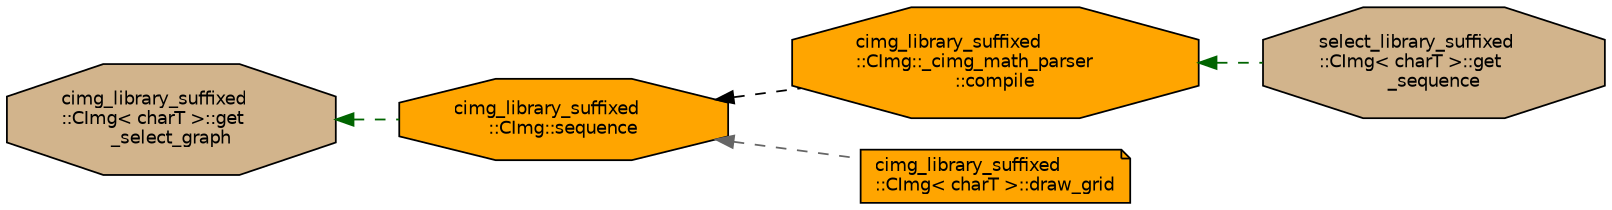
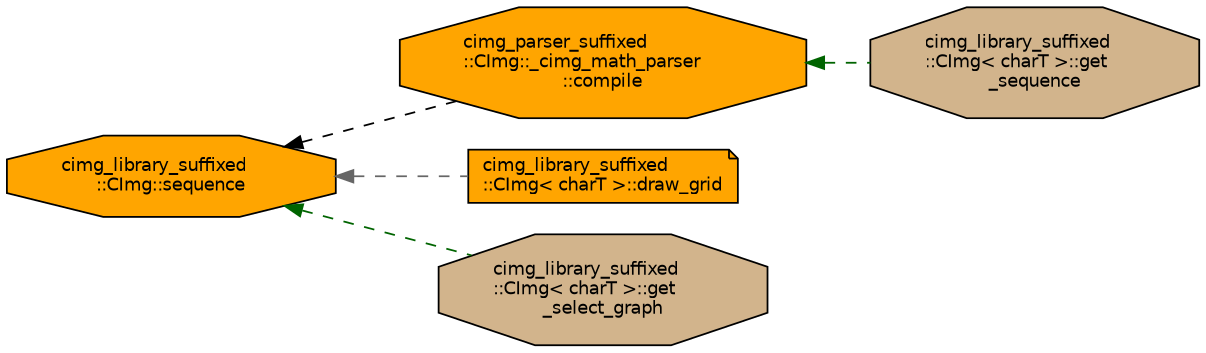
  digraph {
    rankdir=LR
    node [color=black fillcolor=orange fontname=Helvetica fontsize=10 shape=octagon style=filled]
    edge [color=darkgreen dir=back fontname=Helvetica fontsize=10 labelfontname=Helvetica labelfontsize=10 style=dashed]
    n1 [fontcolor=black height=0.2 label="cimg_library_suffixed\l::CImg::sequence" width=0.4]
-   n2 [height=0.2 label="cimg_library_suffixed\l::CImg::_cimg_math_parser\l::compile" width=0.4]
+   n2 [height=0.2 label="cimg_parser_suffixed\l::CImg::_cimg_math_parser\l::compile" width=0.4]
    n3 [height=0.2 label="cimg_library_suffixed\l::CImg\< charT \>::draw_grid" shape=note width=0.4]
    n4 [fillcolor=tan height=0.2 label="cimg_library_suffixed\l::CImg\< charT \>::get\l_select_graph" width=0.4]
-   n5 [fillcolor=tan height=0.2 label="select_library_suffixed\l::CImg\< charT \>::get\l_sequence" width=0.4]
+   n5 [fillcolor=tan height=0.2 label="cimg_library_suffixed\l::CImg\< charT \>::get\l_sequence" width=0.4]
    n1 -> n2 [color=black]
    n1 -> n3 [color=gray40]
-   n4 -> n1
+   n1 -> n4
    n2 -> n5
  }
